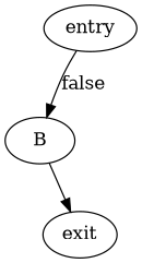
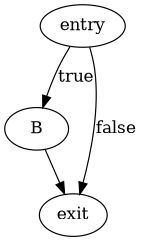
  digraph {
    n1 [label=entry]
    B
    n3 [label=exit]
-   n1 -> B [label=false]
+   n1 -> B [label=true]
+   n1 -> n3 [label=false]
    B -> n3
  }
